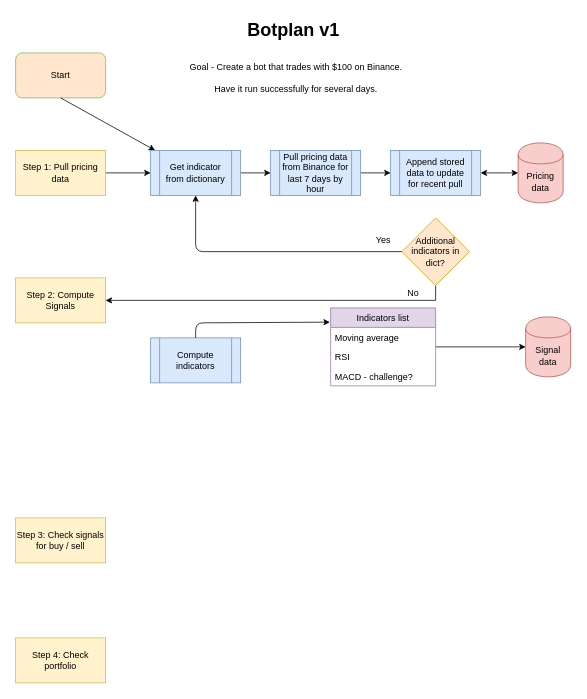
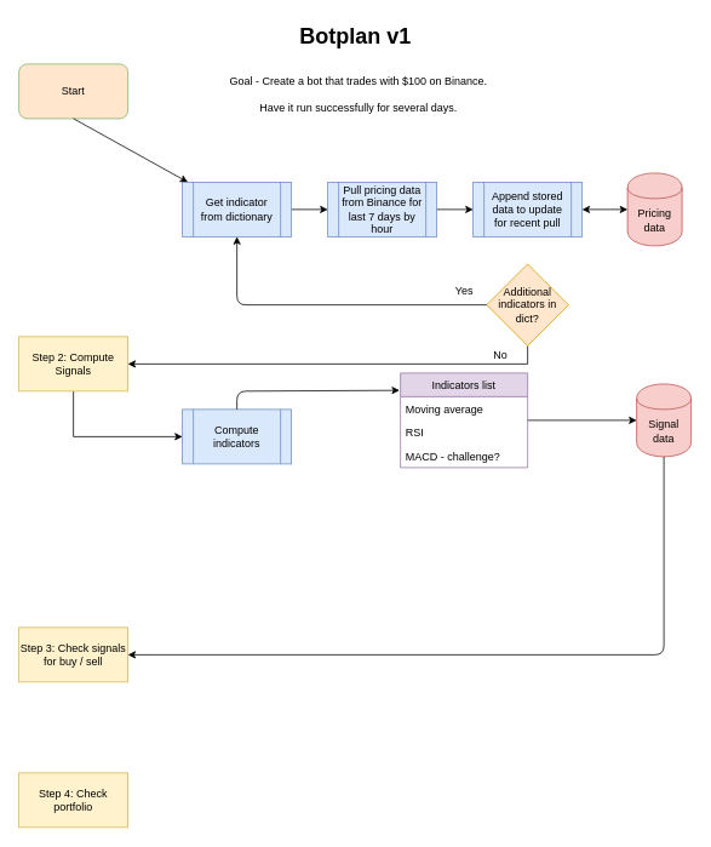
  <mxCell id="0" />
  <mxCell id="1" parent="0" />
  <mxCell id="2" value="Start" style="rounded=1;whiteSpace=wrap;html=1;fillColor=#ffe6cc;strokeColor=#82b366;" parent="1" vertex="1"><mxGeometry x="20" y="70" width="120" height="60" as="geometry" /></mxCell>
- <mxCell id="3" value="" style="edgeStyle=orthogonalEdgeStyle;rounded=0;orthogonalLoop=1;jettySize=auto;html=1;" parent="1" source="5" target="8" edge="1"><mxGeometry relative="1" as="geometry" /></mxCell>
  <mxCell id="4" value="" style="edgeStyle=orthogonalEdgeStyle;rounded=0;orthogonalLoop=1;jettySize=auto;html=1;exitX=0.5;exitY=1;exitDx=0;exitDy=0;" parent="1" source="12" target="17" edge="1"><mxGeometry relative="1" as="geometry" /></mxCell>
- <mxCell id="5" value="Step 1: Pull pricing data" style="rounded=0;whiteSpace=wrap;html=1;fillColor=#fff2cc;strokeColor=#d6b656;" parent="1" vertex="1"><mxGeometry x="20" y="200" width="120" height="60" as="geometry" /></mxCell>
  <mxCell id="6" value="" style="endArrow=classic;html=1;exitX=0.5;exitY=1;exitDx=0;exitDy=0;" parent="1" source="2" target="8" edge="1"><mxGeometry width="50" height="50" relative="1" as="geometry"><mxPoint x="350" y="310" as="sourcePoint" /><mxPoint x="400" y="260" as="targetPoint" /></mxGeometry></mxCell>
  <mxCell id="7" value="" style="edgeStyle=orthogonalEdgeStyle;rounded=0;orthogonalLoop=1;jettySize=auto;html=1;" parent="1" source="8" target="10" edge="1"><mxGeometry relative="1" as="geometry" /></mxCell>
  <mxCell id="8" value="Get indicator from dictionary" style="shape=process;whiteSpace=wrap;html=1;backgroundOutline=1;rounded=0;strokeColor=#6c8ebf;fillColor=#dae8fc;" parent="1" vertex="1"><mxGeometry x="200" y="200" width="120" height="60" as="geometry" /></mxCell>
  <mxCell id="9" value="" style="edgeStyle=orthogonalEdgeStyle;rounded=0;orthogonalLoop=1;jettySize=auto;html=1;" parent="1" source="10" target="11" edge="1"><mxGeometry relative="1" as="geometry" /></mxCell>
  <mxCell id="10" value="Pull pricing data from Binance for last 7 days by hour" style="shape=process;whiteSpace=wrap;html=1;backgroundOutline=1;rounded=0;strokeColor=#6c8ebf;fillColor=#dae8fc;" parent="1" vertex="1"><mxGeometry x="360" y="200" width="120" height="60" as="geometry" /></mxCell>
  <mxCell id="11" value="Append stored data to update for recent pull" style="shape=process;whiteSpace=wrap;html=1;backgroundOutline=1;rounded=0;strokeColor=#6c8ebf;fillColor=#dae8fc;" parent="1" vertex="1"><mxGeometry x="520" y="200" width="120" height="60" as="geometry" /></mxCell>
  <mxCell id="12" value="Additional indicators in dict?" style="rhombus;whiteSpace=wrap;html=1;rounded=0;strokeColor=#d79b00;fillColor=#ffe6cc;" parent="1" vertex="1"><mxGeometry x="535" y="290" width="90" height="90" as="geometry" /></mxCell>
  <mxCell id="13" value="" style="endArrow=classic;html=1;exitX=0;exitY=0.5;exitDx=0;exitDy=0;" parent="1" source="12" edge="1"><mxGeometry width="50" height="50" relative="1" as="geometry"><mxPoint x="350" y="280" as="sourcePoint" /><mxPoint x="260" y="260" as="targetPoint" /><Array as="points"><mxPoint x="260" y="335" /></Array></mxGeometry></mxCell>
  <mxCell id="14" value="Yes" style="text;html=1;align=center;verticalAlign=middle;resizable=0;points=[];autosize=1;strokeColor=none;" parent="1" vertex="1"><mxGeometry x="490" y="310" width="40" height="20" as="geometry" /></mxCell>
  <mxCell id="15" value="No" style="text;html=1;align=center;verticalAlign=middle;resizable=0;points=[];autosize=1;strokeColor=none;" parent="1" vertex="1"><mxGeometry x="535" y="380" width="30" height="20" as="geometry" /></mxCell>
+ <mxCell id="16" style="edgeStyle=orthogonalEdgeStyle;rounded=0;orthogonalLoop=1;jettySize=auto;html=1;exitX=0.5;exitY=1;exitDx=0;exitDy=0;entryX=0;entryY=0.5;entryDx=0;entryDy=0;" parent="1" source="17" target="18" edge="1"><mxGeometry relative="1" as="geometry" /></mxCell>
  <mxCell id="17" value="Step 2: Compute Signals" style="rounded=0;whiteSpace=wrap;html=1;fillColor=#fff2cc;strokeColor=#d6b656;" parent="1" vertex="1"><mxGeometry x="20" y="370" width="120" height="60" as="geometry" /></mxCell>
  <mxCell id="18" value="Compute indicators" style="shape=process;whiteSpace=wrap;html=1;backgroundOutline=1;rounded=0;strokeColor=#6c8ebf;fillColor=#dae8fc;" parent="1" vertex="1"><mxGeometry x="200" y="450" width="120" height="60" as="geometry" /></mxCell>
  <mxCell id="19" value="" style="edgeStyle=orthogonalEdgeStyle;rounded=0;orthogonalLoop=1;jettySize=auto;html=1;" edge="1" parent="1" source="20" target="28"><mxGeometry relative="1" as="geometry" /></mxCell>
  <mxCell id="20" value="Indicators list" style="swimlane;fontStyle=0;childLayout=stackLayout;horizontal=1;startSize=26;horizontalStack=0;resizeParent=1;resizeParentMax=0;resizeLast=0;collapsible=1;marginBottom=0;fillColor=#e1d5e7;strokeColor=#9673a6;" parent="1" vertex="1"><mxGeometry x="440" y="410" width="140" height="104" as="geometry" /></mxCell>
  <mxCell id="21" value="Moving average" style="text;strokeColor=none;fillColor=none;align=left;verticalAlign=top;spacingLeft=4;spacingRight=4;overflow=hidden;rotatable=0;points=[[0,0.5],[1,0.5]];portConstraint=eastwest;" parent="20" vertex="1"><mxGeometry y="26" width="140" height="26" as="geometry" /></mxCell>
  <mxCell id="22" value="RSI" style="text;strokeColor=none;fillColor=none;align=left;verticalAlign=top;spacingLeft=4;spacingRight=4;overflow=hidden;rotatable=0;points=[[0,0.5],[1,0.5]];portConstraint=eastwest;" parent="20" vertex="1"><mxGeometry y="52" width="140" height="26" as="geometry" /></mxCell>
  <mxCell id="23" value="MACD - challenge?" style="text;strokeColor=none;fillColor=none;align=left;verticalAlign=top;spacingLeft=4;spacingRight=4;overflow=hidden;rotatable=0;points=[[0,0.5],[1,0.5]];portConstraint=eastwest;" parent="20" vertex="1"><mxGeometry y="78" width="140" height="26" as="geometry" /></mxCell>
  <mxCell id="24" value="&lt;h1&gt;&lt;span&gt;Botplan v1&amp;nbsp;&lt;/span&gt;&lt;/h1&gt;&lt;h1&gt;&lt;span style=&quot;font-size: 12px ; font-weight: normal&quot;&gt;Goal - Create a bot that trades with $100 on Binance. Have it run successfully for several days.&lt;/span&gt;&lt;br&gt;&lt;/h1&gt;&lt;p&gt;Need name for bot&lt;/p&gt;" style="text;html=1;strokeColor=none;fillColor=none;spacing=5;spacingTop=-20;whiteSpace=wrap;overflow=hidden;rounded=0;align=center;" parent="1" vertex="1"><mxGeometry x="244" y="20" width="300" height="120" as="geometry" /></mxCell>
  <mxCell id="25" value="Step 3: Check signals for buy / sell" style="rounded=0;whiteSpace=wrap;html=1;fillColor=#fff2cc;strokeColor=#d6b656;" parent="1" vertex="1"><mxGeometry x="20" y="690" width="120" height="60" as="geometry" /></mxCell>
  <mxCell id="26" value="" style="endArrow=classic;html=1;entryX=-0.007;entryY=0.183;entryDx=0;entryDy=0;entryPerimeter=0;" parent="1" target="20" edge="1"><mxGeometry width="50" height="50" relative="1" as="geometry"><mxPoint x="260" y="450" as="sourcePoint" /><mxPoint x="330" y="550" as="targetPoint" /><Array as="points"><mxPoint x="260" y="430" /></Array></mxGeometry></mxCell>
  <mxCell id="27" value="Step 4: Check portfolio" style="rounded=0;whiteSpace=wrap;html=1;fillColor=#fff2cc;strokeColor=#d6b656;" vertex="1" parent="1"><mxGeometry x="20" y="850" width="120" height="60" as="geometry" /></mxCell>
  <mxCell id="28" value="Signal data" style="shape=cylinder;whiteSpace=wrap;html=1;boundedLbl=1;backgroundOutline=1;fontStyle=0;strokeColor=#b85450;fillColor=#f8cecc;startSize=26;" vertex="1" parent="1"><mxGeometry x="700" y="422" width="60" height="80" as="geometry" /></mxCell>
  <mxCell id="29" value="Pricing data" style="shape=cylinder;whiteSpace=wrap;html=1;boundedLbl=1;backgroundOutline=1;fontStyle=0;strokeColor=#b85450;fillColor=#f8cecc;startSize=26;" vertex="1" parent="1"><mxGeometry x="690" y="190" width="60" height="80" as="geometry" /></mxCell>
  <mxCell id="30" value="" style="endArrow=classic;startArrow=classic;html=1;entryX=0;entryY=0.5;entryDx=0;entryDy=0;exitX=1;exitY=0.5;exitDx=0;exitDy=0;" edge="1" parent="1" source="11" target="29"><mxGeometry width="50" height="50" relative="1" as="geometry"><mxPoint x="370" y="340" as="sourcePoint" /><mxPoint x="420" y="290" as="targetPoint" /></mxGeometry></mxCell>
+ <mxCell id="31" value="" style="endArrow=classic;html=1;exitX=0.5;exitY=1;exitDx=0;exitDy=0;entryX=1;entryY=0.5;entryDx=0;entryDy=0;" edge="1" parent="1" source="28" target="25"><mxGeometry width="50" height="50" relative="1" as="geometry"><mxPoint x="390" y="510" as="sourcePoint" /><mxPoint x="440" y="460" as="targetPoint" /><Array as="points"><mxPoint x="730" y="720" /></Array></mxGeometry></mxCell>
